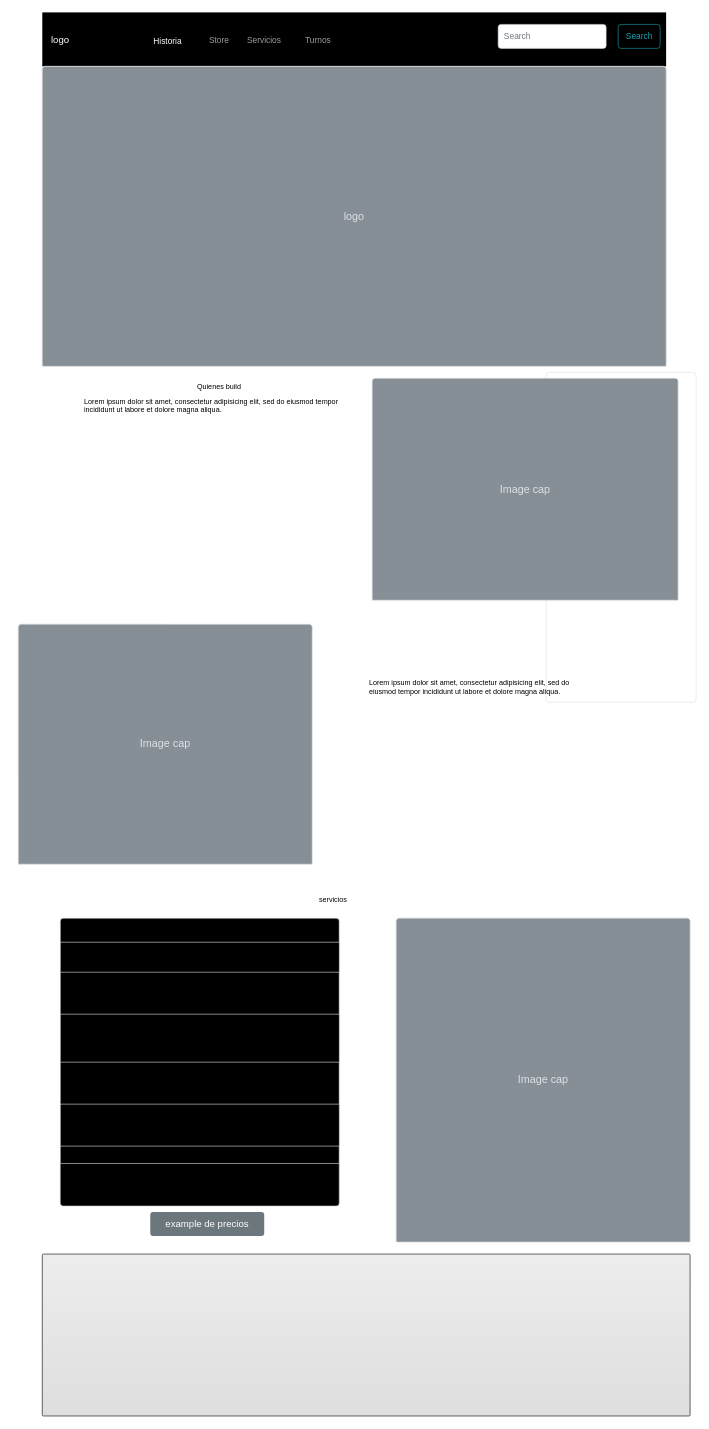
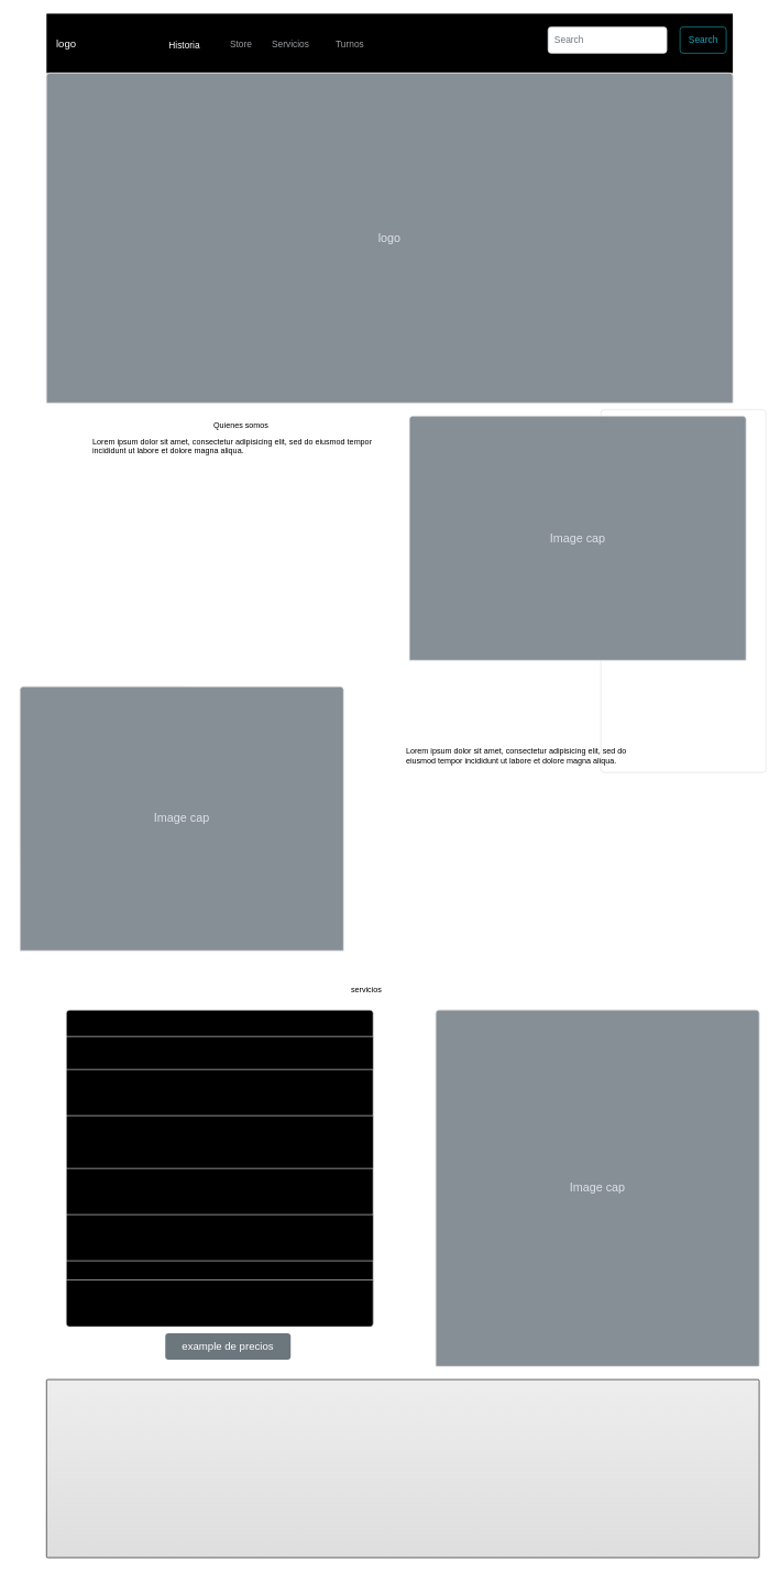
  <mxCell id="0" style=";html=1;" />
  <mxCell id="1" style=";html=1;" parent="0" />
  <mxCell id="2" value="logo" style="html=1;shadow=0;dashed=0;fillColor=#000000;strokeColor=none;fontSize=16;fontColor=#ffffff;align=left;spacing=15;" vertex="1" parent="1"><mxGeometry x="70" y="20" width="1040" height="90" as="geometry" /></mxCell>
  <mxCell id="3" value="Historia    &#10;" style="fillColor=none;strokeColor=none;fontSize=14;fontColor=#ffffff;align=center;" vertex="1" parent="2"><mxGeometry width="90" height="60" relative="1" as="geometry"><mxPoint x="170" y="25" as="offset" /></mxGeometry></mxCell>
  <mxCell id="4" value="Store" style="fillColor=none;strokeColor=none;fontSize=14;fontColor=#9A9DA0;align=center;" vertex="1" parent="2"><mxGeometry width="70" height="40" relative="1" as="geometry"><mxPoint x="260" y="25" as="offset" /></mxGeometry></mxCell>
  <mxCell id="5" value="Servicios" style="fillColor=none;strokeColor=none;fontSize=14;fontColor=#9A9DA0;align=center;spacingRight=0;" vertex="1" parent="2"><mxGeometry width="80" height="40" relative="1" as="geometry"><mxPoint x="330" y="25" as="offset" /></mxGeometry></mxCell>
  <mxCell id="6" value="Turnos" style="fillColor=none;strokeColor=none;fontSize=14;fontColor=#9A9DA0;align=center;" vertex="1" parent="2"><mxGeometry width="80" height="40" relative="1" as="geometry"><mxPoint x="420" y="25" as="offset" /></mxGeometry></mxCell>
  <mxCell id="7" value="Search" style="html=1;shadow=0;dashed=0;shape=mxgraph.bootstrap.rrect;rSize=5;fontSize=14;fontColor=#1CA5B8;strokeColor=#1CA5B8;fillColor=none;" vertex="1" parent="2"><mxGeometry x="1" width="70" height="40" relative="1" as="geometry"><mxPoint x="-80" y="20" as="offset" /></mxGeometry></mxCell>
  <mxCell id="8" value="Search" style="html=1;shadow=0;dashed=0;shape=mxgraph.bootstrap.rrect;rSize=5;fontSize=14;fontColor=#6C767D;strokeColor=#CED4DA;fillColor=#ffffff;align=left;spacing=10;" vertex="1" parent="2"><mxGeometry x="1" width="180" height="40" relative="1" as="geometry"><mxPoint x="-280" y="20" as="offset" /></mxGeometry></mxCell>
  <mxCell id="9" value="" style="html=1;shadow=0;dashed=0;shape=mxgraph.bootstrap.rrect;rSize=5;strokeColor=#DFDFDF;html=1;whiteSpace=wrap;fillColor=#ffffff;fontColor=#000000;verticalAlign=bottom;align=left;spacing=20;fontSize=14;" vertex="1" parent="1"><mxGeometry x="70" y="110" width="1040" height="500" as="geometry" /></mxCell>
  <mxCell id="10" value="logo" style="html=1;shadow=0;dashed=0;shape=mxgraph.bootstrap.topButton;rSize=5;perimeter=none;whiteSpace=wrap;fillColor=#868E96;strokeColor=#DFDFDF;fontColor=#DEE2E6;resizeWidth=1;fontSize=18;" vertex="1" parent="9"><mxGeometry width="1040" height="500" relative="1" as="geometry" /></mxCell>
  <mxCell id="11" value="" style="html=1;shadow=0;dashed=0;shape=mxgraph.bootstrap.checkbox2;labelPosition=right;verticalLabelPosition=middle;align=left;verticalAlign=middle;gradientColor=#DEDEDE;fillColor=#EDEDED;checked=0;spacing=5;checkedFill=#0085FC;checkedStroke=#ffffff;sketch=0;" vertex="1" parent="1"><mxGeometry x="70" y="2090" width="1080" height="270" as="geometry" /></mxCell>
  <mxCell id="12" value="" style="html=1;shadow=0;dashed=0;shape=mxgraph.bootstrap.rrect;rSize=5;strokeColor=#DFDFDF;html=1;whiteSpace=wrap;fillColor=#ffffff;fontColor=#000000;verticalAlign=bottom;align=left;spacing=20;fontSize=14;" vertex="1" parent="1"><mxGeometry x="910" y="620" width="250" height="550" as="geometry" /></mxCell>
  <mxCell id="13" value="Image cap" style="html=1;shadow=0;dashed=0;shape=mxgraph.bootstrap.topButton;rSize=5;perimeter=none;whiteSpace=wrap;fillColor=#868E96;strokeColor=#DFDFDF;fontColor=#DEE2E6;resizeWidth=1;fontSize=18;" vertex="1" parent="12"><mxGeometry width="510" height="370" relative="1" as="geometry"><mxPoint x="-290" y="10" as="offset" /></mxGeometry></mxCell>
- <mxCell id="14" value="Quienes build" style="text;html=1;strokeColor=none;fillColor=none;align=center;verticalAlign=middle;whiteSpace=wrap;rounded=0;" vertex="1" parent="1"><mxGeometry x="125" y="620" width="480" height="50" as="geometry" /></mxCell>
+ <mxCell id="14" value="Quienes somos" style="text;html=1;strokeColor=none;fillColor=none;align=center;verticalAlign=middle;whiteSpace=wrap;rounded=0;" vertex="1" parent="1"><mxGeometry x="125" y="620" width="480" height="50" as="geometry" /></mxCell>
  <mxCell id="15" value="&lt;p&gt;Lorem ipsum dolor sit amet, consectetur adipisicing elit, sed do eiusmod tempor incididunt ut labore et dolore magna aliqua.&lt;/p&gt;" style="text;html=1;strokeColor=none;fillColor=none;spacing=5;spacingTop=-20;whiteSpace=wrap;overflow=hidden;rounded=0;" vertex="1" parent="1"><mxGeometry x="135" y="660" width="470" height="360" as="geometry" /></mxCell>
  <mxCell id="16" value="Some quick example text to build on the card title and make up the bulk of the card's content." style="html=1;shadow=0;dashed=0;shape=mxgraph.bootstrap.rrect;rSize=5;strokeColor=#DFDFDF;html=1;whiteSpace=wrap;fillColor=#ffffff;fontColor=#000000;verticalAlign=bottom;align=left;spacing=20;fontSize=14;" vertex="1" parent="1"><mxGeometry x="30" y="1040" width="250" height="260" as="geometry" /></mxCell>
  <mxCell id="17" value="Image cap" style="html=1;shadow=0;dashed=0;shape=mxgraph.bootstrap.topButton;rSize=5;perimeter=none;whiteSpace=wrap;fillColor=#868E96;strokeColor=#DFDFDF;fontColor=#DEE2E6;resizeWidth=1;fontSize=18;" vertex="1" parent="16"><mxGeometry width="490" height="400" relative="1" as="geometry" /></mxCell>
  <mxCell id="18" value="&lt;h1&gt;&lt;br&gt;&lt;/h1&gt;&lt;p&gt;Lorem ipsum dolor sit amet, consectetur adipisicing elit, sed do eiusmod tempor incididunt ut labore et dolore magna aliqua.&lt;/p&gt;" style="text;html=1;strokeColor=none;fillColor=none;spacing=5;spacingTop=-20;whiteSpace=wrap;overflow=hidden;rounded=0;" vertex="1" parent="1"><mxGeometry x="610" y="1080" width="390" height="360" as="geometry" /></mxCell>
  <mxCell id="19" value="servicios" style="text;html=1;strokeColor=none;fillColor=none;align=center;verticalAlign=middle;whiteSpace=wrap;rounded=0;" vertex="1" parent="1"><mxGeometry x="320" y="1470" width="470" height="60" as="geometry" /></mxCell>
  <mxCell id="20" value="Some quick example text to build on the card title and make up the bulk of the card's content." style="html=1;shadow=0;dashed=0;shape=mxgraph.bootstrap.rrect;rSize=5;strokeColor=#DFDFDF;html=1;whiteSpace=wrap;fillColor=#ffffff;fontColor=#000000;verticalAlign=bottom;align=left;spacing=20;fontSize=14;" vertex="1" parent="1"><mxGeometry x="660" y="1530" width="490" height="540" as="geometry" /></mxCell>
  <mxCell id="21" value="Image cap" style="html=1;shadow=0;dashed=0;shape=mxgraph.bootstrap.topButton;rSize=5;perimeter=none;whiteSpace=wrap;fillColor=#868E96;strokeColor=#DFDFDF;fontColor=#DEE2E6;resizeWidth=1;fontSize=18;" vertex="1" parent="20"><mxGeometry width="490" height="540" relative="1" as="geometry" /></mxCell>
  <mxCell id="22" value="" style="endArrow=none;html=1;rounded=0;strokeColor=#FFFFFF;" edge="1" parent="1"><mxGeometry width="50" height="50" relative="1" as="geometry"><mxPoint x="20" y="1720" as="sourcePoint" /><mxPoint x="70" y="1730" as="targetPoint" /></mxGeometry></mxCell>
  <mxCell id="23" value="" style="endArrow=none;html=1;rounded=0;strokeColor=#FFFFFF;" edge="1" parent="1"><mxGeometry width="50" height="50" relative="1" as="geometry"><mxPoint x="580" y="1775.727" as="sourcePoint" /><mxPoint x="580" y="1794.273" as="targetPoint" /></mxGeometry></mxCell>
  <mxCell id="24" value="" style="html=1;shadow=0;dashed=0;shape=mxgraph.bootstrap.rrect;rSize=5;strokeColor=#DFDFDF;html=1;whiteSpace=wrap;fillColor=#000000;fontColor=#000000;" vertex="1" parent="1"><mxGeometry x="100" y="1530" width="465" height="480" as="geometry" /></mxCell>
  <mxCell id="25" value="Dapibus ac facilisis in" style="strokeColor=inherit;fillColor=inherit;gradientColor=inherit;fontColor=inherit;html=1;shadow=0;dashed=0;perimeter=none;whiteSpace=wrap;resizeWidth=1;align=left;spacing=10;" vertex="1" parent="24"><mxGeometry width="465" height="50" relative="1" as="geometry"><mxPoint y="40" as="offset" /></mxGeometry></mxCell>
  <mxCell id="26" value="Morbi leo risus" style="strokeColor=inherit;fillColor=inherit;gradientColor=inherit;fontColor=inherit;html=1;shadow=0;dashed=0;perimeter=none;whiteSpace=wrap;resizeWidth=1;align=left;spacing=10;" vertex="1" parent="24"><mxGeometry width="465" height="80" relative="1" as="geometry"><mxPoint y="160" as="offset" /></mxGeometry></mxCell>
  <mxCell id="27" value="Porta ac consectetur ac" style="strokeColor=inherit;fillColor=inherit;gradientColor=inherit;fontColor=inherit;html=1;shadow=0;dashed=0;perimeter=none;whiteSpace=wrap;resizeWidth=1;align=left;spacing=10;" vertex="1" parent="24"><mxGeometry width="465" height="70" relative="1" as="geometry"><mxPoint y="310" as="offset" /></mxGeometry></mxCell>
  <mxCell id="28" value="Vestibulum at eros" style="strokeColor=inherit;fillColor=inherit;gradientColor=inherit;fontColor=inherit;html=1;shadow=0;dashed=0;shape=mxgraph.bootstrap.bottomButton;rSize=5;perimeter=none;whiteSpace=wrap;resizeWidth=1;resizeHeight=0;align=left;spacing=10;" vertex="1" parent="24"><mxGeometry y="1" width="465" height="71" relative="1" as="geometry"><mxPoint y="-71" as="offset" /></mxGeometry></mxCell>
  <mxCell id="29" value="example de precios" style="html=1;shadow=0;dashed=0;shape=mxgraph.bootstrap.rrect;rSize=5;strokeColor=none;strokeWidth=1;fillColor=#6C767D;fontColor=#FFFFFF;whiteSpace=wrap;align=center;verticalAlign=middle;spacingLeft=0;fontStyle=0;fontSize=16;spacing=5;" vertex="1" parent="1"><mxGeometry x="250" y="2020" width="190" height="40" as="geometry" /></mxCell>
